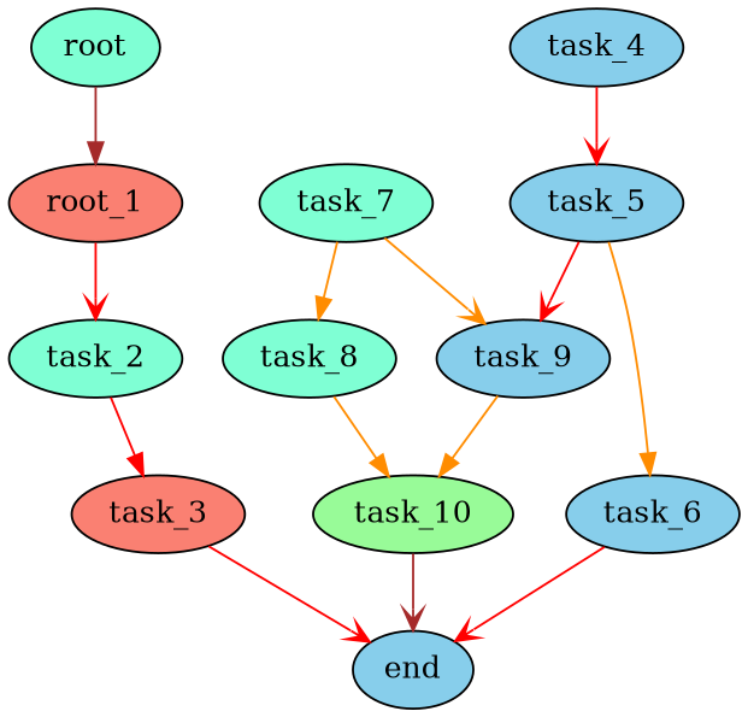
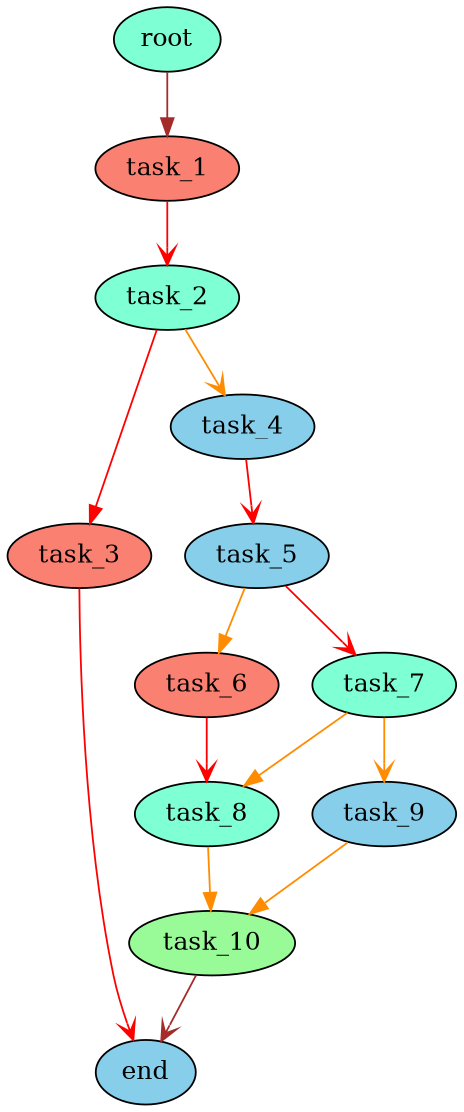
  digraph {
    node [fillcolor=skyblue style=filled]
    edge [arrowhead=vee color=red]
    root [fillcolor=aquamarine]
-   task_1 [fillcolor=salmon label=root_1]
+   task_1 [fillcolor=salmon]
    task_2 [fillcolor=aquamarine]
    task_3 [fillcolor=salmon]
    task_4
    end
    task_5
-   task_6
+   task_6 [fillcolor=salmon]
    task_7 [fillcolor=aquamarine]
    task_8 [fillcolor=aquamarine]
    task_9
    task_10 [fillcolor=palegreen]
    root -> task_1 [arrowhead=normal color=brown]
    task_1 -> task_2
    task_2 -> task_3 [arrowhead=normal]
+   task_2 -> task_4 [color=darkorange]
    task_3 -> end
    task_4 -> task_5
    task_5 -> task_6 [arrowhead=normal color=darkorange]
-   task_5 -> task_9
-   task_6 -> end
+   task_5 -> task_7
+   task_6 -> task_8
    task_7 -> task_8 [arrowhead=normal color=darkorange]
    task_7 -> task_9 [color=darkorange]
    task_8 -> task_10 [arrowhead=normal color=darkorange]
    task_9 -> task_10 [arrowhead=normal color=darkorange]
    task_10 -> end [color=brown]
  }
